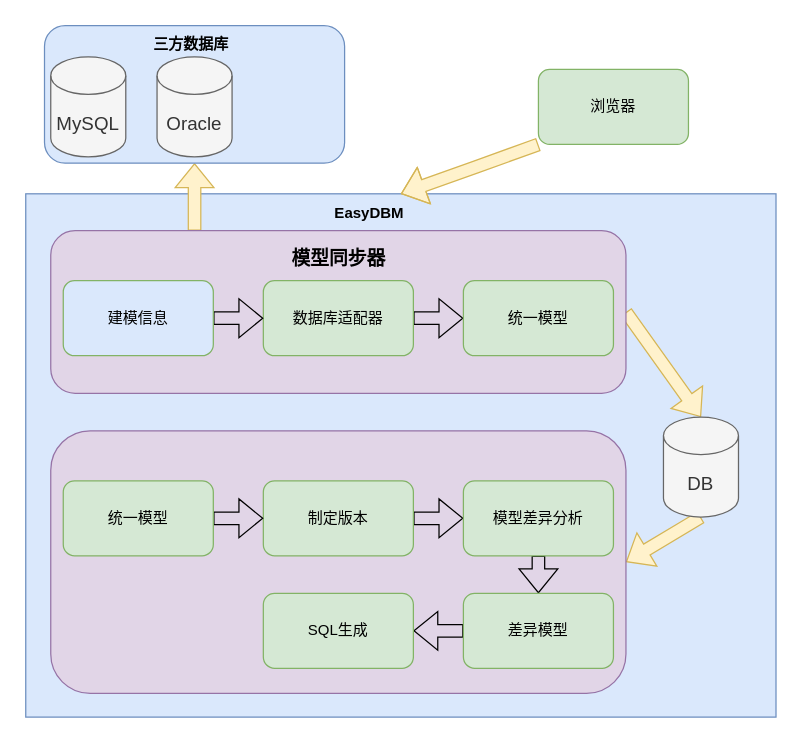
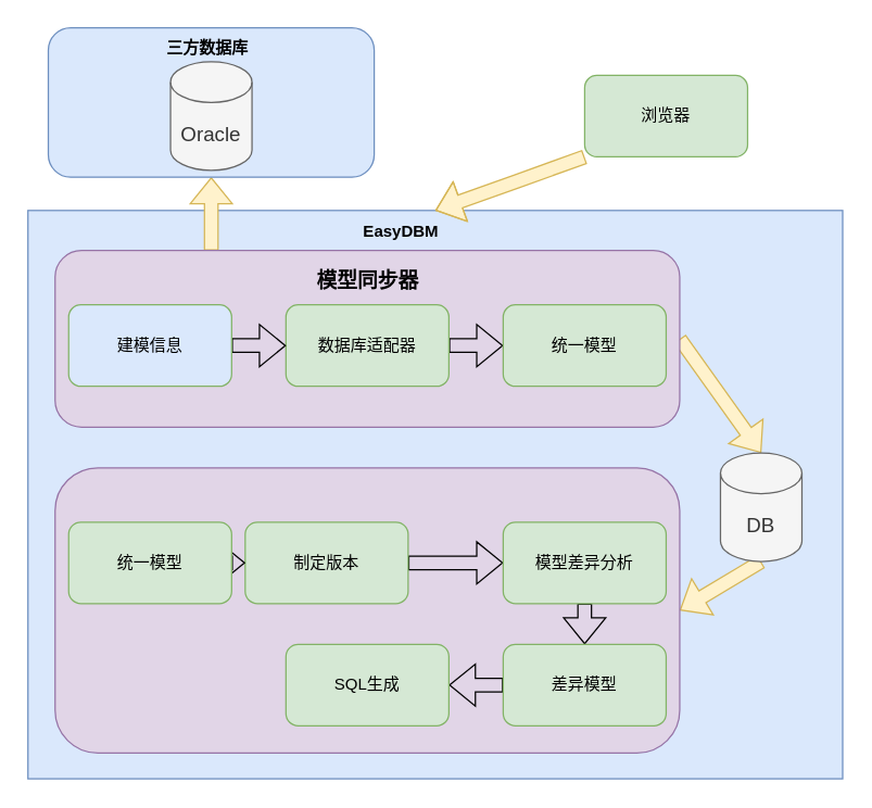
  <mxCell id="0" />
  <mxCell id="1" parent="0" />
  <mxCell id="2" value="" style="rounded=0;whiteSpace=wrap;html=1;fillColor=#dae8fc;strokeColor=#6c8ebf;" parent="1" vertex="1"><mxGeometry x="20" y="154.5" width="600" height="418.5" as="geometry" /></mxCell>
  <mxCell id="3" style="edgeStyle=none;shape=flexArrow;rounded=0;orthogonalLoop=1;jettySize=auto;html=1;exitX=1;exitY=0.5;exitDx=0;exitDy=0;entryX=0.5;entryY=0;entryDx=0;entryDy=0;entryPerimeter=0;fontSize=15;fillColor=#fff2cc;strokeColor=#d6b656;" parent="1" source="5" target="13" edge="1"><mxGeometry relative="1" as="geometry" /></mxCell>
  <mxCell id="4" style="shape=flexArrow;rounded=0;orthogonalLoop=1;jettySize=auto;html=1;exitX=0.25;exitY=0;exitDx=0;exitDy=0;entryX=0.5;entryY=1;entryDx=0;entryDy=0;fillColor=#fff2cc;strokeColor=#d6b656;" parent="1" source="5" target="24" edge="1"><mxGeometry relative="1" as="geometry" /></mxCell>
  <mxCell id="5" value="" style="rounded=1;whiteSpace=wrap;html=1;fillColor=#e1d5e7;strokeColor=#9673a6;" parent="1" vertex="1"><mxGeometry x="40" y="184" width="460" height="130" as="geometry" /></mxCell>
  <mxCell id="6" style="edgeStyle=none;shape=flexArrow;rounded=0;orthogonalLoop=1;jettySize=auto;html=1;exitX=1;exitY=0.5;exitDx=0;exitDy=0;entryX=0;entryY=0.5;entryDx=0;entryDy=0;fontSize=15;" parent="1" source="7" target="8" edge="1"><mxGeometry relative="1" as="geometry" /></mxCell>
  <mxCell id="7" value="数据库适配器" style="rounded=1;whiteSpace=wrap;html=1;fillColor=#d5e8d4;strokeColor=#82b366;" parent="1" vertex="1"><mxGeometry x="210" y="224" width="120" height="60" as="geometry" /></mxCell>
  <mxCell id="8" value="统一模型" style="rounded=1;whiteSpace=wrap;html=1;fillColor=#d5e8d4;strokeColor=#82b366;" parent="1" vertex="1"><mxGeometry x="370" y="224" width="120" height="60" as="geometry" /></mxCell>
  <mxCell id="9" value="&lt;font style=&quot;font-size: 15px;&quot;&gt;模型同步器&lt;/font&gt;" style="text;strokeColor=none;fillColor=none;html=1;fontSize=24;fontStyle=1;verticalAlign=middle;align=center;" parent="1" vertex="1"><mxGeometry x="220" y="184" width="100" height="40" as="geometry" /></mxCell>
  <mxCell id="10" style="edgeStyle=none;rounded=0;orthogonalLoop=1;jettySize=auto;html=1;exitX=1;exitY=0.5;exitDx=0;exitDy=0;entryX=0;entryY=0.5;entryDx=0;entryDy=0;fontSize=15;shape=flexArrow;" parent="1" source="11" target="7" edge="1"><mxGeometry relative="1" as="geometry" /></mxCell>
  <mxCell id="11" value="建模信息" style="rounded=1;whiteSpace=wrap;html=1;fillColor=#dae8fc;strokeColor=#82b366;" parent="1" vertex="1"><mxGeometry x="50" y="224" width="120" height="60" as="geometry" /></mxCell>
  <mxCell id="12" style="edgeStyle=none;shape=flexArrow;rounded=0;orthogonalLoop=1;jettySize=auto;html=1;exitX=0.5;exitY=1;exitDx=0;exitDy=0;exitPerimeter=0;entryX=1;entryY=0.5;entryDx=0;entryDy=0;fontSize=15;fillColor=#fff2cc;strokeColor=#d6b656;" parent="1" source="13" target="14" edge="1"><mxGeometry relative="1" as="geometry" /></mxCell>
  <mxCell id="13" value="DB" style="shape=cylinder3;whiteSpace=wrap;html=1;boundedLbl=1;backgroundOutline=1;size=15;fontSize=15;fillColor=#f5f5f5;strokeColor=#666666;fontColor=#333333;" parent="1" vertex="1"><mxGeometry x="530" y="333" width="60" height="80" as="geometry" /></mxCell>
  <mxCell id="14" value="" style="rounded=1;whiteSpace=wrap;html=1;fillColor=#e1d5e7;strokeColor=#9673a6;" parent="1" vertex="1"><mxGeometry x="40" y="344" width="460" height="210" as="geometry" /></mxCell>
  <mxCell id="15" style="edgeStyle=none;shape=flexArrow;rounded=0;orthogonalLoop=1;jettySize=auto;html=1;exitX=1;exitY=0.5;exitDx=0;exitDy=0;entryX=0;entryY=0.5;entryDx=0;entryDy=0;fontSize=15;" parent="1" source="16" target="18" edge="1"><mxGeometry relative="1" as="geometry" /></mxCell>
- <mxCell id="16" value="制定版本" style="rounded=1;whiteSpace=wrap;html=1;fillColor=#d5e8d4;strokeColor=#82b366;" parent="1" vertex="1"><mxGeometry x="210" y="384" width="120" height="60" as="geometry" /></mxCell>
+ <mxCell id="16" value="制定版本" style="rounded=1;whiteSpace=wrap;html=1;fillColor=#d5e8d4;strokeColor=#82b366;" parent="1" vertex="1"><mxGeometry x="180" y="384" width="120" height="60" as="geometry" /></mxCell>
  <mxCell id="17" style="edgeStyle=orthogonalEdgeStyle;shape=flexArrow;rounded=0;orthogonalLoop=1;jettySize=auto;html=1;exitX=0.5;exitY=1;exitDx=0;exitDy=0;entryX=0.5;entryY=0;entryDx=0;entryDy=0;" parent="1" source="18" target="22" edge="1"><mxGeometry relative="1" as="geometry" /></mxCell>
  <mxCell id="18" value="模型差异分析" style="rounded=1;whiteSpace=wrap;html=1;fillColor=#d5e8d4;strokeColor=#82b366;" parent="1" vertex="1"><mxGeometry x="370" y="384" width="120" height="60" as="geometry" /></mxCell>
  <mxCell id="19" style="edgeStyle=none;rounded=0;orthogonalLoop=1;jettySize=auto;html=1;exitX=1;exitY=0.5;exitDx=0;exitDy=0;entryX=0;entryY=0.5;entryDx=0;entryDy=0;fontSize=15;shape=flexArrow;" parent="1" source="20" target="16" edge="1"><mxGeometry relative="1" as="geometry" /></mxCell>
  <mxCell id="20" value="统一模型" style="rounded=1;whiteSpace=wrap;html=1;fillColor=#d5e8d4;strokeColor=#82b366;" parent="1" vertex="1"><mxGeometry x="50" y="384" width="120" height="60" as="geometry" /></mxCell>
  <mxCell id="21" value="" style="edgeStyle=orthogonalEdgeStyle;shape=flexArrow;rounded=0;orthogonalLoop=1;jettySize=auto;html=1;" parent="1" source="22" target="23" edge="1"><mxGeometry relative="1" as="geometry" /></mxCell>
  <mxCell id="22" value="差异模型" style="rounded=1;whiteSpace=wrap;html=1;fillColor=#d5e8d4;strokeColor=#82b366;" parent="1" vertex="1"><mxGeometry x="370" y="474" width="120" height="60" as="geometry" /></mxCell>
  <mxCell id="23" value="SQL生成" style="rounded=1;whiteSpace=wrap;html=1;fillColor=#d5e8d4;strokeColor=#82b366;" parent="1" vertex="1"><mxGeometry x="210" y="474" width="120" height="60" as="geometry" /></mxCell>
  <mxCell id="24" value="" style="rounded=1;whiteSpace=wrap;html=1;fillColor=#dae8fc;strokeColor=#6c8ebf;" parent="1" vertex="1"><mxGeometry x="35" y="20" width="240" height="110" as="geometry" /></mxCell>
- <mxCell id="25" value="MySQL" style="shape=cylinder3;whiteSpace=wrap;html=1;boundedLbl=1;backgroundOutline=1;size=15;fontSize=15;fillColor=#f5f5f5;strokeColor=#666666;fontColor=#333333;" parent="1" vertex="1"><mxGeometry x="40" y="45" width="60" height="80" as="geometry" /></mxCell>
  <mxCell id="26" value="Oracle" style="shape=cylinder3;whiteSpace=wrap;html=1;boundedLbl=1;backgroundOutline=1;size=15;fontSize=15;fillColor=#f5f5f5;strokeColor=#666666;fontColor=#333333;" parent="1" vertex="1"><mxGeometry x="125" y="45" width="60" height="80" as="geometry" /></mxCell>
  <mxCell id="27" style="edgeStyle=none;shape=flexArrow;rounded=0;orthogonalLoop=1;jettySize=auto;html=1;exitX=0;exitY=1;exitDx=0;exitDy=0;entryX=0.5;entryY=0;entryDx=0;entryDy=0;fillColor=#fff2cc;strokeColor=#d6b656;" parent="1" source="28" target="2" edge="1"><mxGeometry relative="1" as="geometry"><Array as="points"><mxPoint x="380" y="133" /></Array></mxGeometry></mxCell>
  <mxCell id="28" value="浏览器" style="rounded=1;whiteSpace=wrap;html=1;fillColor=#d5e8d4;strokeColor=#82b366;" parent="1" vertex="1"><mxGeometry x="430" y="55" width="120" height="60" as="geometry" /></mxCell>
  <mxCell id="29" value="&lt;b&gt;EasyDBM&lt;/b&gt;" style="text;html=1;strokeColor=none;fillColor=none;align=center;verticalAlign=middle;whiteSpace=wrap;rounded=0;" parent="1" vertex="1"><mxGeometry x="265" y="155" width="60" height="30" as="geometry" /></mxCell>
  <mxCell id="30" value="&lt;b&gt;三方数据库&lt;/b&gt;" style="text;html=1;strokeColor=none;fillColor=none;align=center;verticalAlign=middle;whiteSpace=wrap;rounded=0;" parent="1" vertex="1"><mxGeometry x="120" y="20" width="65" height="30" as="geometry" /></mxCell>
